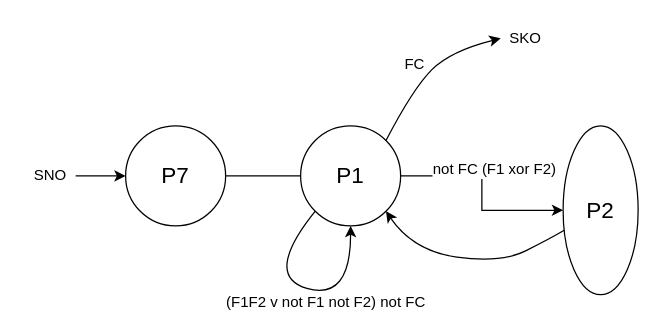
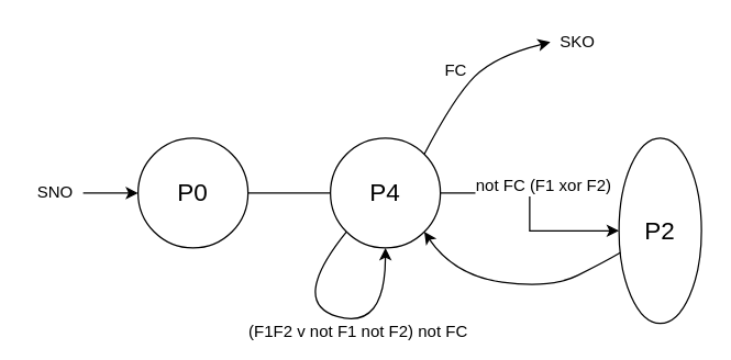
  <mxCell id="0" />
  <mxCell id="1" parent="0" />
  <mxCell id="2" style="edgeStyle=orthogonalEdgeStyle;rounded=0;orthogonalLoop=1;jettySize=auto;html=1;exitX=1;exitY=0.5;exitDx=0;exitDy=0;entryX=0;entryY=0.5;entryDx=0;entryDy=0;endArrow=none;" edge="1" parent="1" source="3" target="6"><mxGeometry relative="1" as="geometry" /></mxCell>
- <mxCell id="3" value="P7" style="ellipse;whiteSpace=wrap;html=1;aspect=fixed;fontSize=18;" vertex="1" parent="1"><mxGeometry x="100" y="100" width="80" height="80" as="geometry" /></mxCell>
+ <mxCell id="3" value="P0" style="ellipse;whiteSpace=wrap;html=1;aspect=fixed;fontSize=18;" vertex="1" parent="1"><mxGeometry x="100" y="100" width="80" height="80" as="geometry" /></mxCell>
  <mxCell id="4" style="edgeStyle=orthogonalEdgeStyle;rounded=0;orthogonalLoop=1;jettySize=auto;html=1;exitX=1;exitY=0.5;exitDx=0;exitDy=0;entryX=0;entryY=0.5;entryDx=0;entryDy=0;" edge="1" parent="1" source="6" target="7"><mxGeometry relative="1" as="geometry" /></mxCell>
  <mxCell id="5" value="not FC (F1 xor F2)" style="text;html=1;align=center;verticalAlign=middle;resizable=0;points=[];labelBackgroundColor=#ffffff;" vertex="1" connectable="0" parent="4"><mxGeometry x="-0.167" y="3" relative="1" as="geometry"><mxPoint x="6" y="-7" as="offset" /></mxGeometry></mxCell>
- <mxCell id="6" value="P1" style="ellipse;whiteSpace=wrap;html=1;aspect=fixed;fontSize=18;" vertex="1" parent="1"><mxGeometry x="240" y="100" width="80" height="80" as="geometry" /></mxCell>
+ <mxCell id="6" value="P4" style="ellipse;whiteSpace=wrap;html=1;aspect=fixed;fontSize=18;" vertex="1" parent="1"><mxGeometry x="240" y="100" width="80" height="80" as="geometry" /></mxCell>
  <mxCell id="7" value="P2" style="ellipse;whiteSpace=wrap;html=1;aspect=fixed;fontSize=18;" vertex="1" parent="1"><mxGeometry x="450" y="100" width="60" height="135" as="geometry" /></mxCell>
  <mxCell id="8" value="" style="curved=1;endArrow=classic;html=1;exitX=0;exitY=1;exitDx=0;exitDy=0;entryX=0.5;entryY=1;entryDx=0;entryDy=0;" edge="1" parent="1" source="6" target="6"><mxGeometry width="50" height="50" relative="1" as="geometry"><mxPoint x="100" y="250" as="sourcePoint" /><mxPoint x="150" y="200" as="targetPoint" /><Array as="points"><mxPoint x="210" y="220" /><mxPoint x="280" y="240" /></Array></mxGeometry></mxCell>
  <mxCell id="9" value="(F1F2 v not F1 not F2) not FC" style="text;html=1;align=center;verticalAlign=middle;resizable=0;points=[];labelBackgroundColor=#ffffff;" vertex="1" connectable="0" parent="8"><mxGeometry x="0.174" y="5" relative="1" as="geometry"><mxPoint y="10.92" as="offset" /></mxGeometry></mxCell>
  <mxCell id="10" value="" style="curved=1;endArrow=classic;html=1;exitX=1;exitY=0;exitDx=0;exitDy=0;" edge="1" parent="1" source="6"><mxGeometry width="50" height="50" relative="1" as="geometry"><mxPoint x="300" y="100" as="sourcePoint" /><mxPoint x="400" y="30" as="targetPoint" /><Array as="points"><mxPoint x="330" y="70" /><mxPoint x="360" y="40" /></Array></mxGeometry></mxCell>
  <mxCell id="11" value="FC" style="text;html=1;align=center;verticalAlign=middle;resizable=0;points=[];labelBackgroundColor=#ffffff;" vertex="1" connectable="0" parent="10"><mxGeometry x="-0.053" y="2" relative="1" as="geometry"><mxPoint x="-9.17" y="-8" as="offset" /></mxGeometry></mxCell>
  <mxCell id="12" value="" style="curved=1;endArrow=classic;html=1;entryX=1;entryY=1;entryDx=0;entryDy=0;" edge="1" parent="1" source="7" target="6"><mxGeometry width="50" height="50" relative="1" as="geometry"><mxPoint x="370" y="250" as="sourcePoint" /><mxPoint x="420" y="200" as="targetPoint" /><Array as="points"><mxPoint x="440" y="190" /><mxPoint x="400" y="210" /><mxPoint x="330" y="200" /></Array></mxGeometry></mxCell>
  <mxCell id="13" value="" style="endArrow=classic;html=1;entryX=0;entryY=0.5;entryDx=0;entryDy=0;" edge="1" parent="1" target="3"><mxGeometry width="50" height="50" relative="1" as="geometry"><mxPoint x="60" y="140" as="sourcePoint" /><mxPoint x="90" y="140" as="targetPoint" /></mxGeometry></mxCell>
  <mxCell id="14" value="SNO" style="text;html=1;strokeColor=none;fillColor=none;align=center;verticalAlign=middle;whiteSpace=wrap;rounded=0;" vertex="1" parent="1"><mxGeometry x="20" y="130" width="40" height="20" as="geometry" /></mxCell>
  <mxCell id="15" value="SKO" style="text;html=1;strokeColor=none;fillColor=none;align=center;verticalAlign=middle;whiteSpace=wrap;rounded=0;" vertex="1" parent="1"><mxGeometry x="400" y="20" width="40" height="20" as="geometry" /></mxCell>
